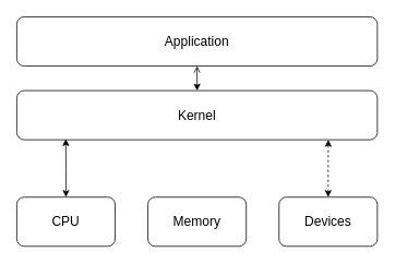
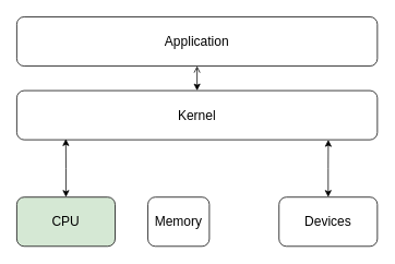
  <mxCell id="0" />
  <mxCell id="1" parent="0" />
  <mxCell id="2" value="&lt;font style=&quot;font-size: 16px&quot;&gt;Application&lt;/font&gt;" style="rounded=1;whiteSpace=wrap;html=1;" vertex="1" parent="1"><mxGeometry x="20" y="20" width="440" height="60" as="geometry" /></mxCell>
  <mxCell id="3" style="edgeStyle=orthogonalEdgeStyle;rounded=0;orthogonalLoop=1;jettySize=auto;html=1;exitX=0.5;exitY=0;exitDx=0;exitDy=0;entryX=0.5;entryY=1;entryDx=0;entryDy=0;startArrow=classic;startFill=1;endArrow=open;" edge="1" parent="1" source="4" target="2"><mxGeometry relative="1" as="geometry" /></mxCell>
  <mxCell id="4" value="&lt;font style=&quot;font-size: 16px&quot;&gt;Kernel&lt;/font&gt;" style="rounded=1;whiteSpace=wrap;html=1;" vertex="1" parent="1"><mxGeometry x="20" y="110" width="440" height="60" as="geometry" /></mxCell>
  <mxCell id="5" style="edgeStyle=orthogonalEdgeStyle;rounded=0;orthogonalLoop=1;jettySize=auto;html=1;exitX=0.5;exitY=0;exitDx=0;exitDy=0;entryX=0.136;entryY=0.983;entryDx=0;entryDy=0;entryPerimeter=0;startArrow=classic;startFill=1;" edge="1" parent="1" source="6" target="4"><mxGeometry relative="1" as="geometry" /></mxCell>
- <mxCell id="6" value="&lt;span style=&quot;font-size: 16px&quot;&gt;CPU&lt;/span&gt;" style="rounded=1;whiteSpace=wrap;html=1;" vertex="1" parent="1"><mxGeometry x="20" y="240" width="120" height="60" as="geometry" /></mxCell>
- <mxCell id="7" value="&lt;font style=&quot;font-size: 16px&quot;&gt;Memory&lt;/font&gt;" style="rounded=1;whiteSpace=wrap;html=1;" vertex="1" parent="1"><mxGeometry x="180" y="240" width="120" height="60" as="geometry" /></mxCell>
- <mxCell id="8" style="edgeStyle=orthogonalEdgeStyle;rounded=0;orthogonalLoop=1;jettySize=auto;html=1;exitX=0.5;exitY=0;exitDx=0;exitDy=0;entryX=0.864;entryY=1;entryDx=0;entryDy=0;entryPerimeter=0;startArrow=classic;startFill=1;dashed=1;" edge="1" parent="1" source="9" target="4"><mxGeometry relative="1" as="geometry" /></mxCell>
+ <mxCell id="6" value="&lt;span style=&quot;font-size: 16px&quot;&gt;CPU&lt;/span&gt;" style="rounded=1;whiteSpace=wrap;html=1;fillColor=#d5e8d4;" vertex="1" parent="1"><mxGeometry x="20" y="240" width="120" height="60" as="geometry" /></mxCell>
+ <mxCell id="7" value="&lt;font style=&quot;font-size: 16px&quot;&gt;Memory&lt;/font&gt;" style="rounded=1;whiteSpace=wrap;html=1;" vertex="1" parent="1"><mxGeometry x="180" y="240" width="75" height="60" as="geometry" /></mxCell>
+ <mxCell id="8" style="edgeStyle=orthogonalEdgeStyle;rounded=0;orthogonalLoop=1;jettySize=auto;html=1;exitX=0.5;exitY=0;exitDx=0;exitDy=0;entryX=0.864;entryY=1;entryDx=0;entryDy=0;entryPerimeter=0;startArrow=classic;startFill=1;" edge="1" parent="1" source="9" target="4"><mxGeometry relative="1" as="geometry" /></mxCell>
  <mxCell id="9" value="&lt;font style=&quot;font-size: 16px&quot;&gt;Devices&lt;/font&gt;" style="rounded=1;whiteSpace=wrap;html=1;" vertex="1" parent="1"><mxGeometry x="340" y="240" width="120" height="60" as="geometry" /></mxCell>
